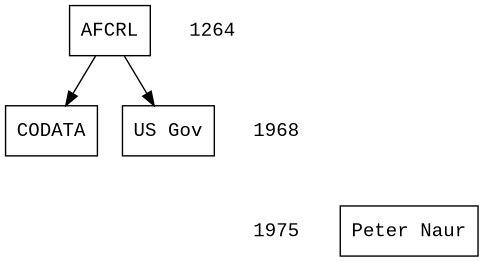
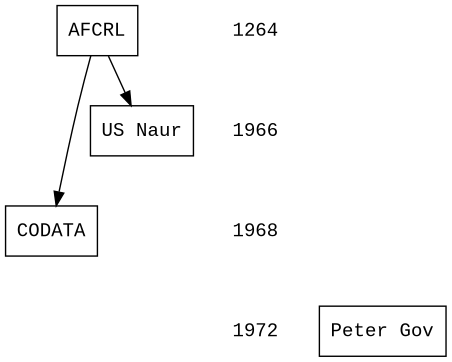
  digraph {
    fontname="Liberation Mono"
    rankdir=TB
    node [fontname="Liberation Mono" shape=rect]
    edge [fontname="Liberation Mono" style=invis]
    n1 [group=A label=AFCRL]
    n2 [label=1264 shape=plaintext]
    n3 [group=A label=CODATA]
    1968 [shape=plaintext]
-   n5 [group=B label="Peter Naur"]
-   1972 [shape=plaintext label=1975]
-   n7 [group=A label="US Gov"]
+   n5 [group=B label="Peter Gov"]
+   1972 [shape=plaintext]
+   n7 [group=A label="US Naur"]
+   1966 [shape=plaintext]
    subgraph sub_1 {
      rank=same
      n1
      n2
    }
    subgraph sub_2 {
      rank=same
      n3
      1968
    }
    subgraph sub_3 {
      rank=same
      n5
      1972
    }
    n1 -> n3 [style=""]
    n1 -> n7 [style=""]
+   n2 -> 1966
    1968 -> 1972
+   1966 -> 1968
  }
